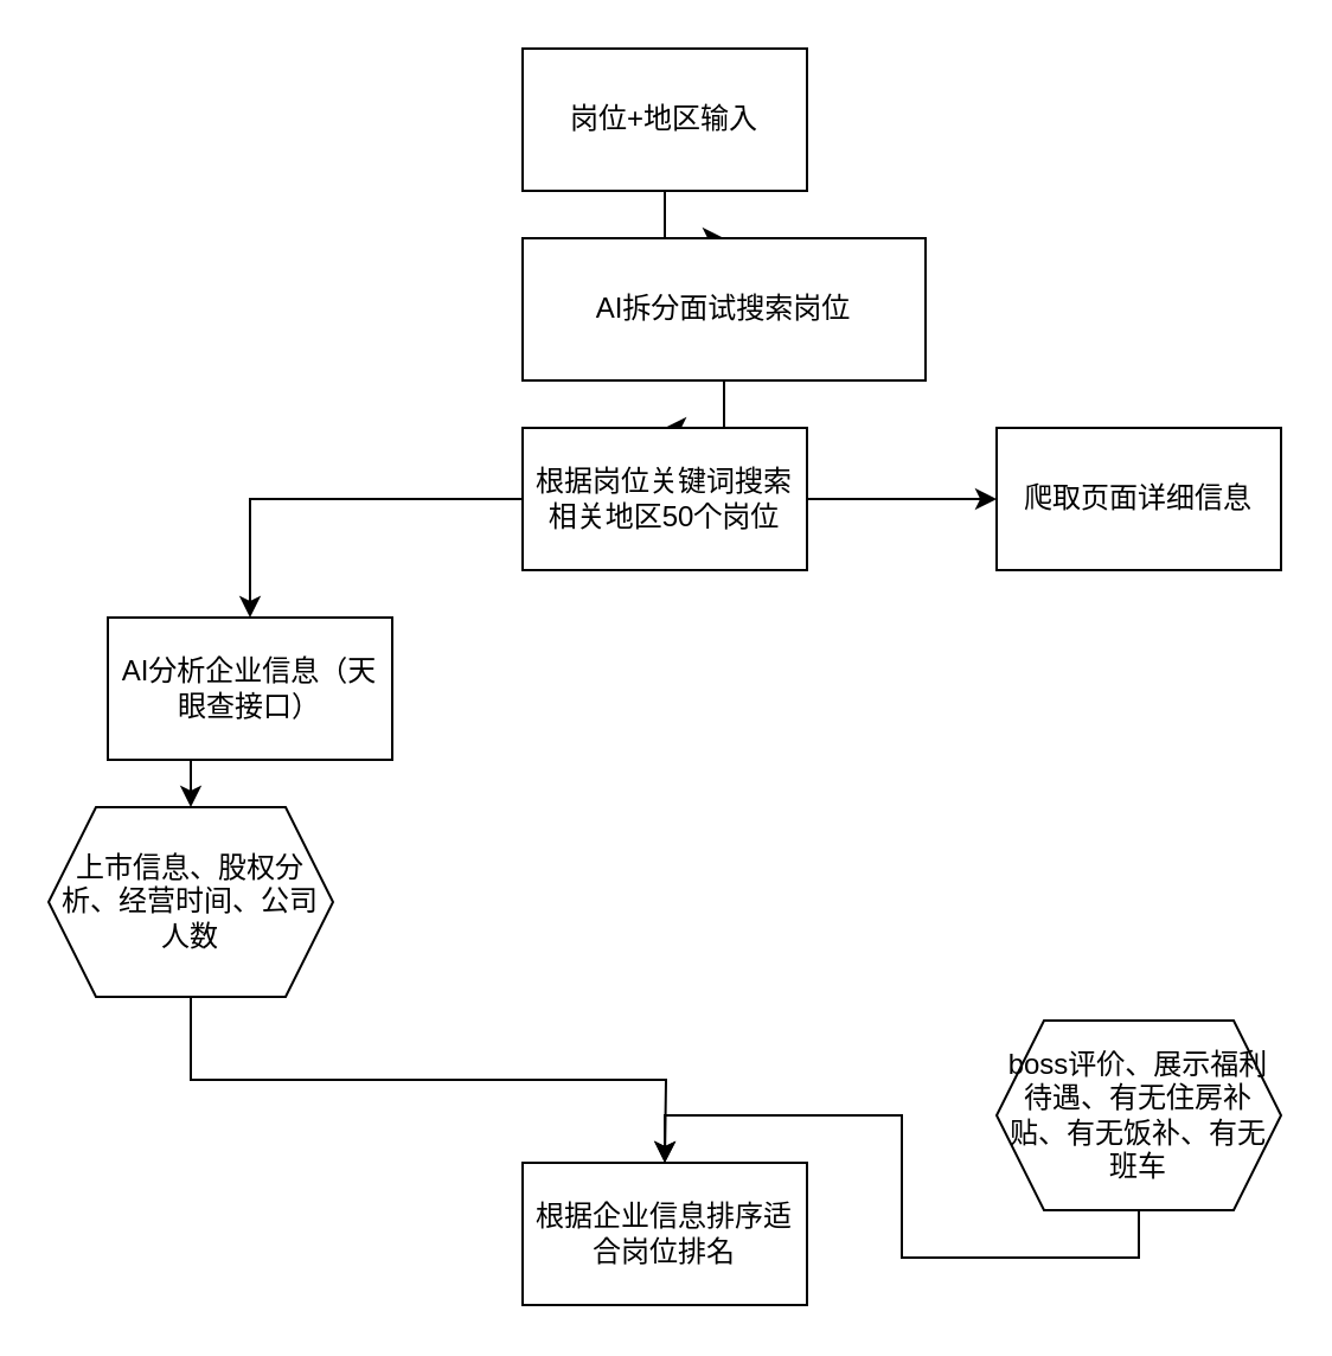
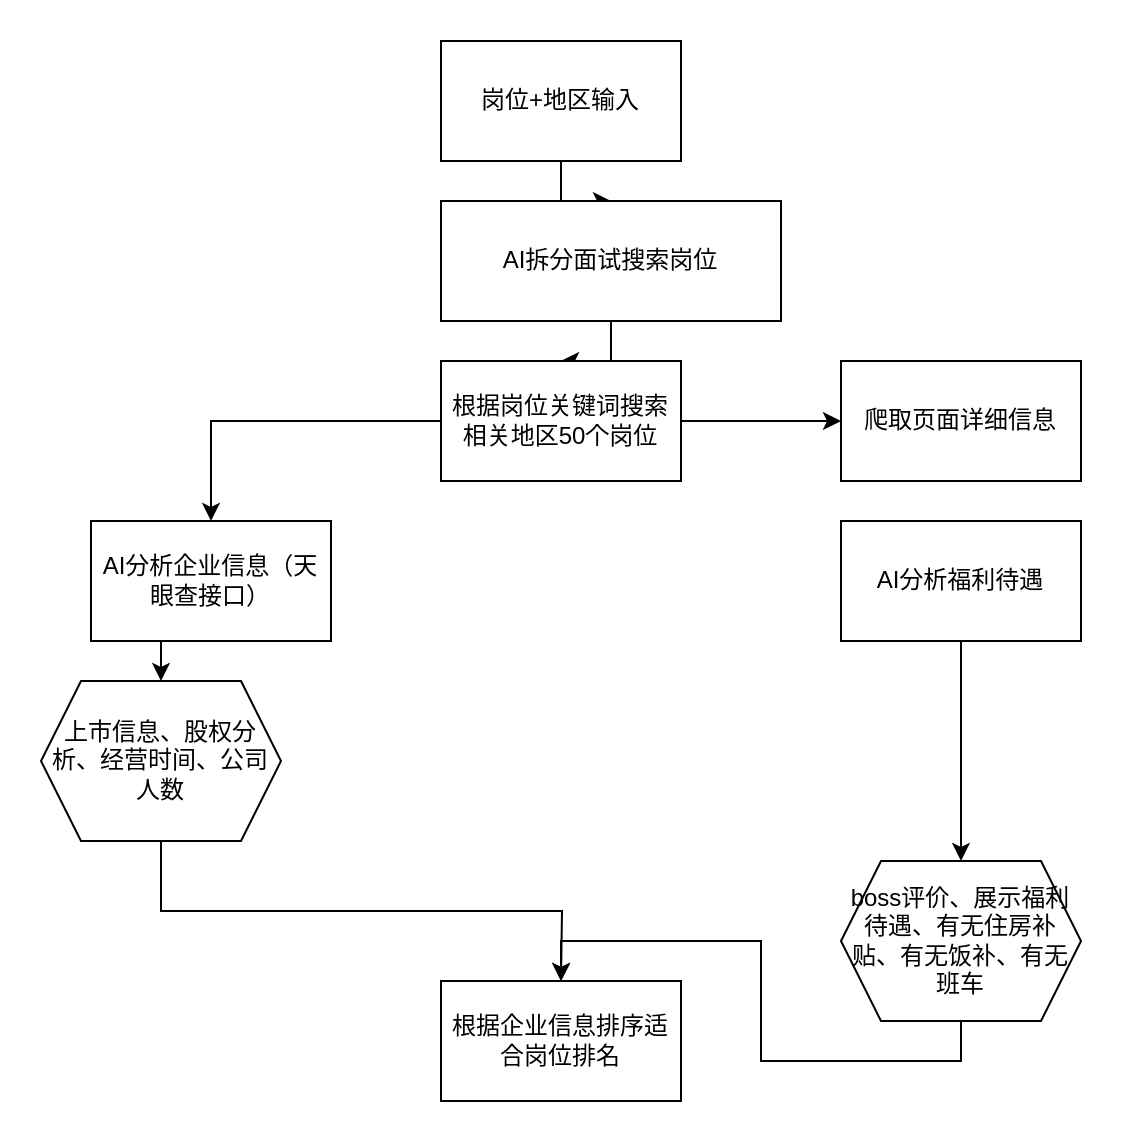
  <mxCell id="0" />
  <mxCell id="1" parent="0" />
  <mxCell id="2" value="" style="edgeStyle=orthogonalEdgeStyle;rounded=0;orthogonalLoop=1;jettySize=auto;html=1;" edge="1" parent="1" source="3" target="5"><mxGeometry relative="1" as="geometry" /></mxCell>
  <mxCell id="3" value="岗位+地区输入" style="rounded=0;whiteSpace=wrap;html=1;" vertex="1" parent="1"><mxGeometry x="220" y="20" width="120" height="60" as="geometry" /></mxCell>
  <mxCell id="4" value="" style="edgeStyle=orthogonalEdgeStyle;rounded=0;orthogonalLoop=1;jettySize=auto;html=1;" edge="1" parent="1" source="5" target="8"><mxGeometry relative="1" as="geometry" /></mxCell>
  <mxCell id="5" value="AI拆分面试搜索岗位" style="whiteSpace=wrap;html=1;rounded=0;" vertex="1" parent="1"><mxGeometry x="220" y="100" width="170" height="60" as="geometry" /></mxCell>
  <mxCell id="6" value="" style="edgeStyle=orthogonalEdgeStyle;rounded=0;orthogonalLoop=1;jettySize=auto;html=1;" edge="1" parent="1" source="8" target="10"><mxGeometry relative="1" as="geometry" /></mxCell>
  <mxCell id="7" value="" style="edgeStyle=orthogonalEdgeStyle;rounded=0;orthogonalLoop=1;jettySize=auto;html=1;" edge="1" parent="1" source="8" target="14"><mxGeometry relative="1" as="geometry" /></mxCell>
  <mxCell id="8" value="根据岗位关键词搜索相关地区50个岗位" style="whiteSpace=wrap;html=1;rounded=0;" vertex="1" parent="1"><mxGeometry x="220" y="180" width="120" height="60" as="geometry" /></mxCell>
  <mxCell id="9" style="edgeStyle=orthogonalEdgeStyle;rounded=0;orthogonalLoop=1;jettySize=auto;html=1;exitX=0.5;exitY=1;exitDx=0;exitDy=0;entryX=0.5;entryY=0;entryDx=0;entryDy=0;" edge="1" parent="1" source="10" target="13"><mxGeometry relative="1" as="geometry" /></mxCell>
  <mxCell id="10" value="AI分析企业信息（天眼查接口）" style="whiteSpace=wrap;html=1;rounded=0;" vertex="1" parent="1"><mxGeometry x="45" y="260" width="120" height="60" as="geometry" /></mxCell>
  <mxCell id="11" value="根据企业信息排序适合岗位排名" style="whiteSpace=wrap;html=1;rounded=0;" vertex="1" parent="1"><mxGeometry x="220" y="490" width="120" height="60" as="geometry" /></mxCell>
  <mxCell id="12" style="edgeStyle=orthogonalEdgeStyle;rounded=0;orthogonalLoop=1;jettySize=auto;html=1;exitX=0.5;exitY=1;exitDx=0;exitDy=0;" edge="1" parent="1" source="13"><mxGeometry relative="1" as="geometry"><mxPoint x="280" y="490" as="targetPoint" /></mxGeometry></mxCell>
  <mxCell id="13" value="上市信息、股权分析、经营时间、公司人数" style="shape=hexagon;perimeter=hexagonPerimeter2;whiteSpace=wrap;html=1;fixedSize=1;rounded=0;" vertex="1" parent="1"><mxGeometry x="20" y="340" width="120" height="80" as="geometry" /></mxCell>
  <mxCell id="14" value="爬取页面详细信息" style="whiteSpace=wrap;html=1;rounded=0;" vertex="1" parent="1"><mxGeometry x="420" y="180" width="120" height="60" as="geometry" /></mxCell>
+ <mxCell id="15" value="" style="edgeStyle=orthogonalEdgeStyle;rounded=0;orthogonalLoop=1;jettySize=auto;html=1;" edge="1" parent="1" source="16" target="18"><mxGeometry relative="1" as="geometry" /></mxCell>
+ <mxCell id="16" value="AI分析福利待遇" style="whiteSpace=wrap;html=1;rounded=0;" vertex="1" parent="1"><mxGeometry x="420" y="260" width="120" height="60" as="geometry" /></mxCell>
  <mxCell id="17" style="edgeStyle=orthogonalEdgeStyle;rounded=0;orthogonalLoop=1;jettySize=auto;html=1;exitX=0.5;exitY=1;exitDx=0;exitDy=0;entryX=0.5;entryY=0;entryDx=0;entryDy=0;" edge="1" parent="1" source="18" target="11"><mxGeometry relative="1" as="geometry" /></mxCell>
  <mxCell id="18" value="boss评价、展示福利待遇、有无住房补贴、有无饭补、有无班车" style="shape=hexagon;perimeter=hexagonPerimeter2;whiteSpace=wrap;html=1;fixedSize=1;rounded=0;" vertex="1" parent="1"><mxGeometry x="420" y="430" width="120" height="80" as="geometry" /></mxCell>
